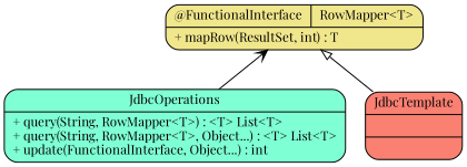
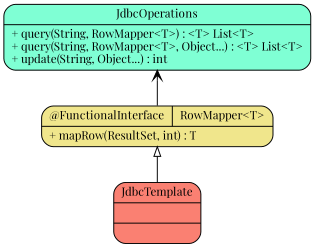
  digraph {
    fontname="Playfair Display"
    fontsize=12
    rankdir=BT
    node [fontname="Playfair Display" fontsize=12 shape=record style="rounded, filled,filled"]
    edge [fontname="Playfair Display" fontsize=12]
-   n1 [fillcolor=aquamarine label="{<f0>JdbcOperations|<f2>+ query(String, RowMapper&lt;T&gt;) : &lt;T&gt; List&lt;T&gt;\l+ query(String, RowMapper&lt;T&gt;, Object...) : &lt;T&gt; List&lt;T&gt;\l+ update(FunctionalInterface, Object...) : int\l}"]
+   n1 [fillcolor=aquamarine label="{<f0>JdbcOperations|<f2>+ query(String, RowMapper&lt;T&gt;) : &lt;T&gt; List&lt;T&gt;\l+ query(String, RowMapper&lt;T&gt;, Object...) : &lt;T&gt; List&lt;T&gt;\l+ update(String, Object...) : int\l}"]
    n2 [fillcolor=khaki label="{{<a>@FunctionalInterface|<f0>RowMapper&lt;T&gt;}|<f2>+ mapRow(ResultSet, int) : T\l}"]
    n3 [fillcolor=salmon label="{<f0>JdbcTemplate|<f1>|<f2>}"]
-   n1 -> n2 [arrowhead=vee]
+   n2 -> n1 [arrowhead=vee]
    n3 -> n2 [arrowhead=empty]
  }
